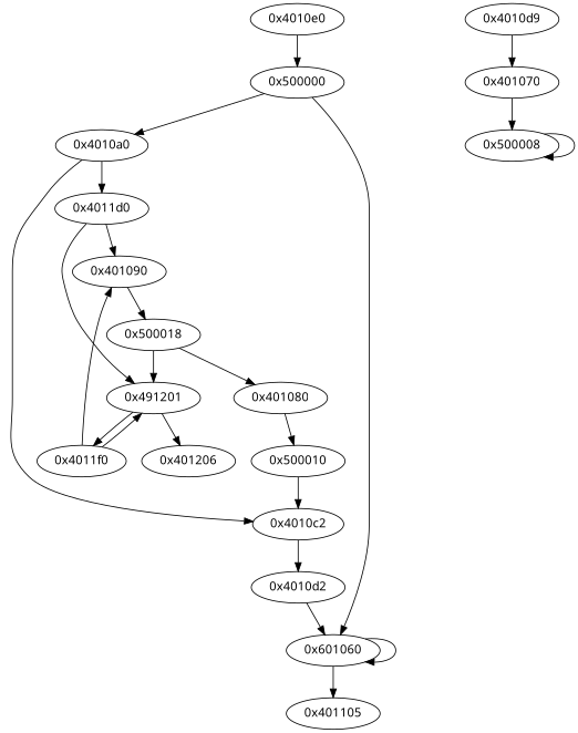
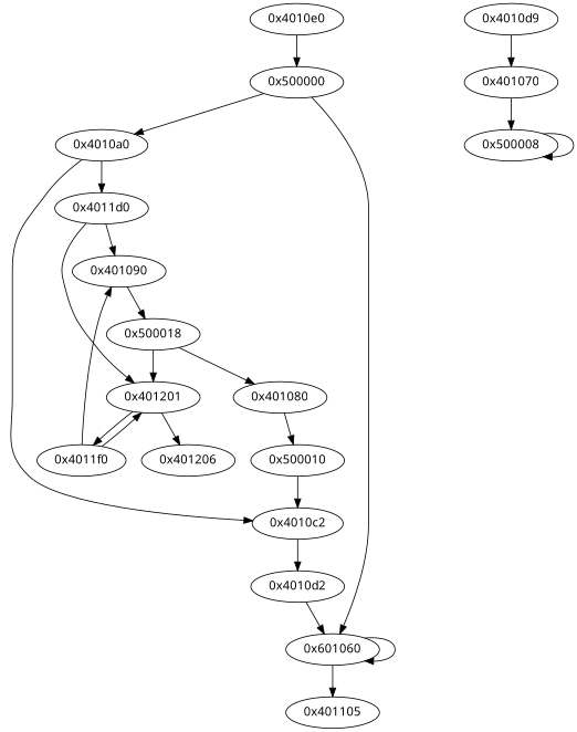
  digraph {
    fontname="Noto Sans"
    node [fontname="Noto Sans"]
    edge [fontname="Noto Sans"]
    n1 [label="0x4010e0"]
    n2 [label="0x500000"]
    n3 [label="0x4010a0"]
    n4 [label="0x601060"]
    n5 [label="0x4011d0"]
    n6 [label="0x4010c2"]
    n7 [label="0x401105"]
    n8 [label="0x401090"]
-   n9 [label="0x491201"]
+   n9 [label="0x401201"]
    n10 [label="0x4010d2"]
    n11 [label="0x500018"]
    n12 [label="0x4011f0"]
    n13 [label="0x401206"]
    n14 [label="0x401080"]
    n15 [label="0x500010"]
    n16 [label="0x4010d9"]
    n17 [label="0x401070"]
    n18 [label="0x500008"]
    n1 -> n2
    n2 -> n3
    n2 -> n4
    n3 -> n5
    n3 -> n6
    n4 -> n4
    n4 -> n7
    n5 -> n8
    n5 -> n9
    n6 -> n10
    n8 -> n11
    n9 -> n12
    n9 -> n13
    n10 -> n4
    n11 -> n9
    n11 -> n14
    n12 -> n8
    n12 -> n9
    n14 -> n15
    n15 -> n6
    n16 -> n17
    n17 -> n18
    n18 -> n18
  }
